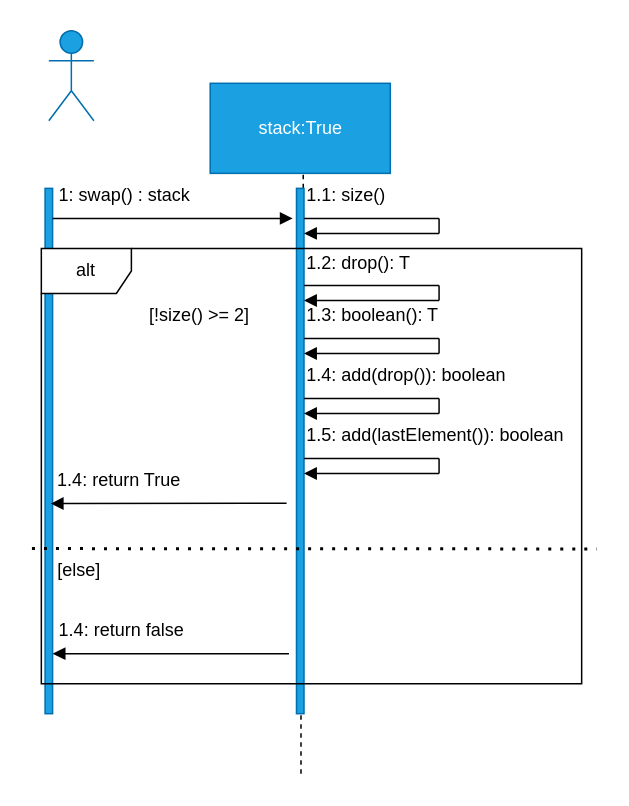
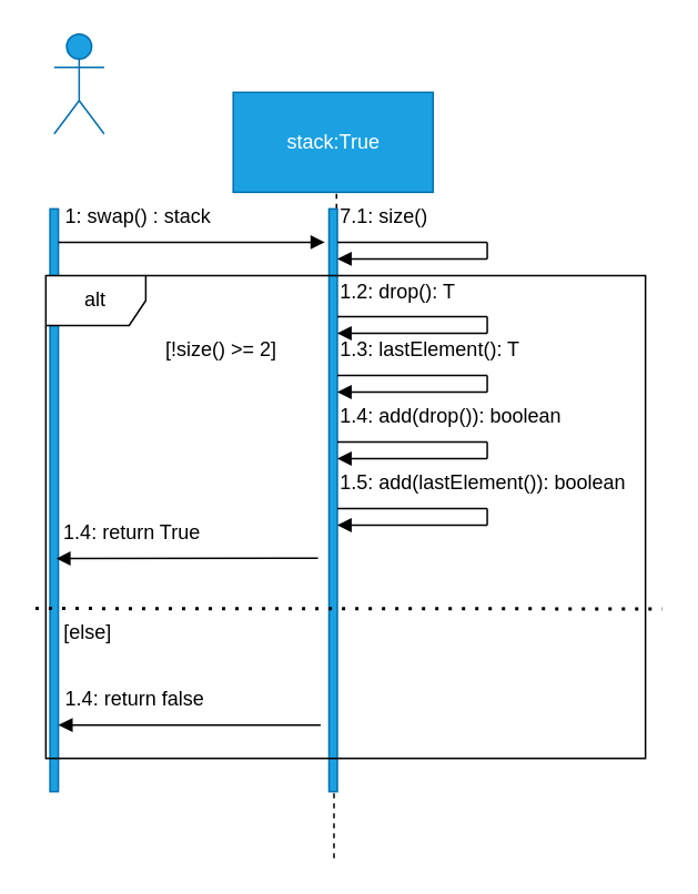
  <mxCell id="0" />
  <mxCell id="1" parent="0" />
  <mxCell id="2" value="Actor" style="shape=umlActor;verticalLabelPosition=bottom;verticalAlign=top;html=1;fillColor=#1ba1e2;fontColor=#ffffff;strokeColor=#006EAF;" vertex="1" parent="1"><mxGeometry x="32" y="20" width="30" height="60" as="geometry" /></mxCell>
  <mxCell id="3" value="" style="html=1;points=[];perimeter=orthogonalPerimeter;fillColor=#1ba1e2;fontColor=#ffffff;strokeColor=#006EAF;" vertex="1" parent="1"><mxGeometry x="29.5" y="125" width="5" height="350" as="geometry" /></mxCell>
  <mxCell id="4" value="" style="html=1;verticalAlign=bottom;labelBackgroundColor=none;endArrow=block;endFill=1;" edge="1" parent="1"><mxGeometry width="160" relative="1" as="geometry"><mxPoint x="34.5" y="145" as="sourcePoint" /><mxPoint x="194.5" y="145" as="targetPoint" /></mxGeometry></mxCell>
  <mxCell id="5" value="1: swap() : stack" style="text;html=1;strokeColor=none;fillColor=none;align=left;verticalAlign=middle;whiteSpace=wrap;rounded=0;" vertex="1" parent="1"><mxGeometry x="37" y="115" width="160" height="30" as="geometry" /></mxCell>
  <mxCell id="6" value="" style="endArrow=none;dashed=1;html=1;startArrow=none;" edge="1" parent="1" source="8"><mxGeometry width="50" height="50" relative="1" as="geometry"><mxPoint x="201.5" y="655" as="sourcePoint" /><mxPoint x="201.5" y="115" as="targetPoint" /></mxGeometry></mxCell>
  <mxCell id="7" value="" style="endArrow=none;dashed=1;html=1;" edge="1" parent="1" target="8"><mxGeometry width="50" height="50" relative="1" as="geometry"><mxPoint x="200" y="515" as="sourcePoint" /><mxPoint x="201.5" y="115" as="targetPoint" /></mxGeometry></mxCell>
  <mxCell id="8" value="" style="html=1;points=[];perimeter=orthogonalPerimeter;fillColor=#1ba1e2;fontColor=#ffffff;strokeColor=#006EAF;" vertex="1" parent="1"><mxGeometry x="197" y="125" width="5" height="350" as="geometry" /></mxCell>
  <mxCell id="9" value="stack:True" style="rounded=0;whiteSpace=wrap;html=1;fillColor=#1ba1e2;fontColor=#ffffff;strokeColor=#006EAF;" vertex="1" parent="1"><mxGeometry x="139.5" y="55" width="120" height="60" as="geometry" /></mxCell>
  <mxCell id="10" value="alt" style="shape=umlFrame;whiteSpace=wrap;html=1;pointerEvents=0;" vertex="1" parent="1"><mxGeometry x="27" y="165" width="360" height="290" as="geometry" /></mxCell>
  <mxCell id="11" value="[!size() &amp;gt;= 2]" style="text;html=1;align=center;verticalAlign=middle;resizable=0;points=[];autosize=1;strokeColor=none;fillColor=none;" vertex="1" parent="1"><mxGeometry x="87" y="195" width="90" height="30" as="geometry" /></mxCell>
  <mxCell id="12" value="" style="endArrow=none;dashed=1;html=1;dashPattern=1 3;strokeWidth=2;rounded=0;" edge="1" parent="1"><mxGeometry width="50" height="50" relative="1" as="geometry"><mxPoint x="20.75" y="365" as="sourcePoint" /><mxPoint x="397" y="365.23" as="targetPoint" /></mxGeometry></mxCell>
  <mxCell id="13" value="[else]" style="text;html=1;align=center;verticalAlign=middle;resizable=0;points=[];autosize=1;strokeColor=none;fillColor=none;" vertex="1" parent="1"><mxGeometry x="27" y="365" width="50" height="30" as="geometry" /></mxCell>
- <mxCell id="14" value="1.1: size()" style="text;html=1;strokeColor=none;fillColor=none;align=left;verticalAlign=middle;whiteSpace=wrap;rounded=0;" vertex="1" parent="1"><mxGeometry x="202" y="115" width="65" height="30" as="geometry" /></mxCell>
+ <mxCell id="14" value="7.1: size()" style="text;html=1;strokeColor=none;fillColor=none;align=left;verticalAlign=middle;whiteSpace=wrap;rounded=0;" vertex="1" parent="1"><mxGeometry x="202" y="115" width="65" height="30" as="geometry" /></mxCell>
  <mxCell id="15" value="" style="html=1;verticalAlign=bottom;labelBackgroundColor=none;endArrow=block;endFill=1;rounded=0;" edge="1" parent="1"><mxGeometry width="160" relative="1" as="geometry"><mxPoint x="292" y="155" as="sourcePoint" /><mxPoint x="202" y="155" as="targetPoint" /></mxGeometry></mxCell>
  <mxCell id="16" value="" style="endArrow=none;html=1;rounded=0;" edge="1" parent="1"><mxGeometry width="50" height="50" relative="1" as="geometry"><mxPoint x="202" y="145" as="sourcePoint" /><mxPoint x="292" y="145" as="targetPoint" /></mxGeometry></mxCell>
  <mxCell id="17" value="" style="endArrow=none;html=1;rounded=0;" edge="1" parent="1"><mxGeometry width="50" height="50" relative="1" as="geometry"><mxPoint x="292" y="155" as="sourcePoint" /><mxPoint x="292" y="145" as="targetPoint" /><Array as="points" /></mxGeometry></mxCell>
  <mxCell id="18" value="" style="html=1;verticalAlign=bottom;labelBackgroundColor=none;endArrow=block;endFill=1;rounded=0;" edge="1" parent="1"><mxGeometry width="160" relative="1" as="geometry"><mxPoint x="292" y="199.71" as="sourcePoint" /><mxPoint x="202" y="199.71" as="targetPoint" /></mxGeometry></mxCell>
  <mxCell id="19" value="" style="endArrow=none;html=1;rounded=0;" edge="1" parent="1"><mxGeometry width="50" height="50" relative="1" as="geometry"><mxPoint x="202" y="189.71" as="sourcePoint" /><mxPoint x="292" y="189.71" as="targetPoint" /></mxGeometry></mxCell>
  <mxCell id="20" value="" style="endArrow=none;html=1;rounded=0;" edge="1" parent="1"><mxGeometry width="50" height="50" relative="1" as="geometry"><mxPoint x="292" y="199.71" as="sourcePoint" /><mxPoint x="292" y="189.71" as="targetPoint" /><Array as="points" /></mxGeometry></mxCell>
  <mxCell id="21" value="1.2: drop(): T" style="text;html=1;strokeColor=none;fillColor=none;align=left;verticalAlign=middle;whiteSpace=wrap;rounded=0;" vertex="1" parent="1"><mxGeometry x="202" y="159.71" width="75" height="30" as="geometry" /></mxCell>
  <mxCell id="22" value="1.4: add(drop()): boolean&amp;nbsp;" style="text;html=1;strokeColor=none;fillColor=none;align=left;verticalAlign=middle;whiteSpace=wrap;rounded=0;" vertex="1" parent="1"><mxGeometry x="202" y="235" width="195" height="30" as="geometry" /></mxCell>
  <mxCell id="23" value="" style="html=1;verticalAlign=bottom;labelBackgroundColor=none;endArrow=block;endFill=1;rounded=0;" edge="1" parent="1"><mxGeometry width="160" relative="1" as="geometry"><mxPoint x="292" y="275" as="sourcePoint" /><mxPoint x="202" y="275" as="targetPoint" /></mxGeometry></mxCell>
  <mxCell id="24" value="" style="endArrow=none;html=1;rounded=0;" edge="1" parent="1"><mxGeometry width="50" height="50" relative="1" as="geometry"><mxPoint x="202" y="265" as="sourcePoint" /><mxPoint x="292" y="265" as="targetPoint" /></mxGeometry></mxCell>
  <mxCell id="25" value="" style="endArrow=none;html=1;rounded=0;" edge="1" parent="1"><mxGeometry width="50" height="50" relative="1" as="geometry"><mxPoint x="292" y="275" as="sourcePoint" /><mxPoint x="292" y="265" as="targetPoint" /><Array as="points" /></mxGeometry></mxCell>
  <mxCell id="26" value="1.4: return True" style="text;html=1;strokeColor=none;fillColor=none;align=left;verticalAlign=middle;whiteSpace=wrap;rounded=0;" vertex="1" parent="1"><mxGeometry x="35.75" y="305" width="195" height="30" as="geometry" /></mxCell>
  <mxCell id="27" value="1.4: return false" style="text;html=1;strokeColor=none;fillColor=none;align=left;verticalAlign=middle;whiteSpace=wrap;rounded=0;" vertex="1" parent="1"><mxGeometry x="37" y="405" width="195" height="30" as="geometry" /></mxCell>
  <mxCell id="28" value="" style="html=1;verticalAlign=bottom;labelBackgroundColor=none;endArrow=block;endFill=1;rounded=0;exitX=0.793;exitY=0.995;exitDx=0;exitDy=0;exitPerimeter=0;" edge="1" parent="1" source="26"><mxGeometry width="160" relative="1" as="geometry"><mxPoint x="123.25" y="335" as="sourcePoint" /><mxPoint x="33.25" y="335" as="targetPoint" /></mxGeometry></mxCell>
  <mxCell id="29" value="" style="html=1;verticalAlign=bottom;labelBackgroundColor=none;endArrow=block;endFill=1;rounded=0;exitX=0.793;exitY=0.995;exitDx=0;exitDy=0;exitPerimeter=0;" edge="1" parent="1"><mxGeometry width="160" relative="1" as="geometry"><mxPoint x="192" y="435" as="sourcePoint" /><mxPoint x="34.5" y="435" as="targetPoint" /></mxGeometry></mxCell>
  <mxCell id="30" value="" style="html=1;verticalAlign=bottom;labelBackgroundColor=none;endArrow=block;endFill=1;rounded=0;" edge="1" parent="1"><mxGeometry width="160" relative="1" as="geometry"><mxPoint x="292" y="235" as="sourcePoint" /><mxPoint x="202" y="235" as="targetPoint" /></mxGeometry></mxCell>
  <mxCell id="31" value="" style="endArrow=none;html=1;rounded=0;" edge="1" parent="1"><mxGeometry width="50" height="50" relative="1" as="geometry"><mxPoint x="202" y="225" as="sourcePoint" /><mxPoint x="292" y="225" as="targetPoint" /></mxGeometry></mxCell>
  <mxCell id="32" value="" style="endArrow=none;html=1;rounded=0;" edge="1" parent="1"><mxGeometry width="50" height="50" relative="1" as="geometry"><mxPoint x="292" y="235" as="sourcePoint" /><mxPoint x="292" y="225" as="targetPoint" /><Array as="points" /></mxGeometry></mxCell>
- <mxCell id="33" value="1.3: boolean(): T" style="text;html=1;strokeColor=none;fillColor=none;align=left;verticalAlign=middle;whiteSpace=wrap;rounded=0;" vertex="1" parent="1"><mxGeometry x="202" y="195" width="125" height="30" as="geometry" /></mxCell>
+ <mxCell id="33" value="1.3: lastElement(): T" style="text;html=1;strokeColor=none;fillColor=none;align=left;verticalAlign=middle;whiteSpace=wrap;rounded=0;" vertex="1" parent="1"><mxGeometry x="202" y="195" width="125" height="30" as="geometry" /></mxCell>
  <mxCell id="34" value="1.5: add(lastElement()): boolean&amp;nbsp;" style="text;html=1;strokeColor=none;fillColor=none;align=left;verticalAlign=middle;whiteSpace=wrap;rounded=0;" vertex="1" parent="1"><mxGeometry x="202" y="275" width="195" height="30" as="geometry" /></mxCell>
  <mxCell id="35" value="" style="html=1;verticalAlign=bottom;labelBackgroundColor=none;endArrow=block;endFill=1;rounded=0;" edge="1" parent="1"><mxGeometry width="160" relative="1" as="geometry"><mxPoint x="292" y="315" as="sourcePoint" /><mxPoint x="202" y="315" as="targetPoint" /></mxGeometry></mxCell>
  <mxCell id="36" value="" style="endArrow=none;html=1;rounded=0;" edge="1" parent="1"><mxGeometry width="50" height="50" relative="1" as="geometry"><mxPoint x="202" y="305" as="sourcePoint" /><mxPoint x="292" y="305" as="targetPoint" /></mxGeometry></mxCell>
  <mxCell id="37" value="" style="endArrow=none;html=1;rounded=0;" edge="1" parent="1"><mxGeometry width="50" height="50" relative="1" as="geometry"><mxPoint x="292" y="315" as="sourcePoint" /><mxPoint x="292" y="305" as="targetPoint" /><Array as="points" /></mxGeometry></mxCell>
